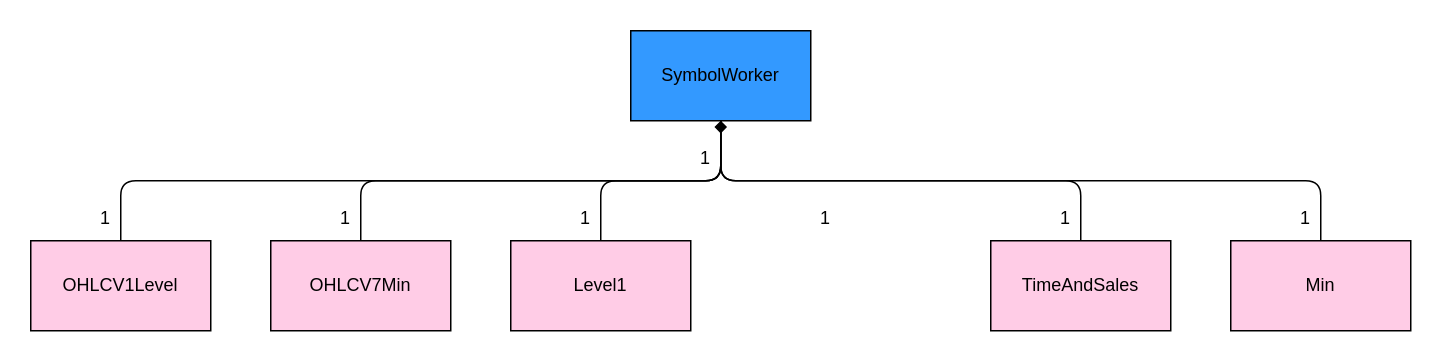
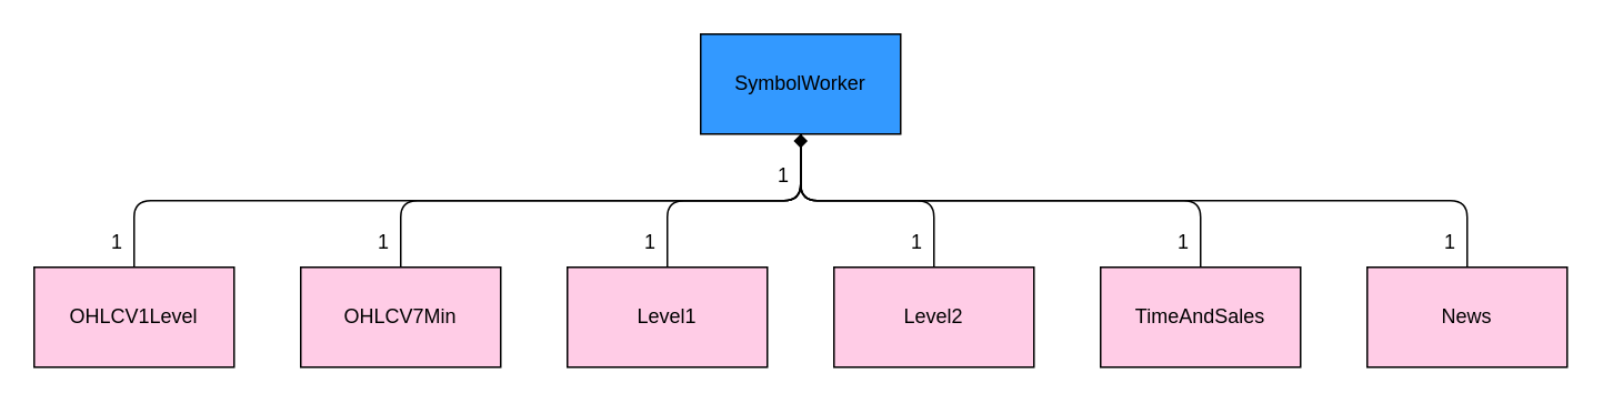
  <mxCell id="0" />
  <mxCell id="1" parent="0" />
  <mxCell id="2" value="SymbolWorker" style="rounded=0;whiteSpace=wrap;html=1;fontColor=#000000;fillColor=#3399FF;" vertex="1" parent="1"><mxGeometry x="420" y="20" width="120" height="60" as="geometry" /></mxCell>
  <mxCell id="3" value="OHLCV1Level" style="rounded=0;whiteSpace=wrap;html=1;fontColor=#000000;fillColor=#FFCCE6;" vertex="1" parent="1"><mxGeometry x="20" y="160" width="120" height="60" as="geometry" /></mxCell>
  <mxCell id="4" value="OHLCV7Min" style="rounded=0;whiteSpace=wrap;html=1;fontColor=#000000;fillColor=#FFCCE6;" vertex="1" parent="1"><mxGeometry x="180" y="160" width="120" height="60" as="geometry" /></mxCell>
  <mxCell id="5" value="Level1" style="rounded=0;whiteSpace=wrap;html=1;fontColor=#000000;fillColor=#FFCCE6;" vertex="1" parent="1"><mxGeometry x="340" y="160" width="120" height="60" as="geometry" /></mxCell>
+ <mxCell id="6" value="Level2" style="rounded=0;whiteSpace=wrap;html=1;fontColor=#000000;fillColor=#FFCCE6;" vertex="1" parent="1"><mxGeometry x="500" y="160" width="120" height="60" as="geometry" /></mxCell>
  <mxCell id="7" value="TimeAndSales" style="rounded=0;whiteSpace=wrap;html=1;fontColor=#000000;fillColor=#FFCCE6;" vertex="1" parent="1"><mxGeometry x="660" y="160" width="120" height="60" as="geometry" /></mxCell>
- <mxCell id="8" value="Min" style="rounded=0;whiteSpace=wrap;html=1;fontColor=#000000;fillColor=#FFCCE6;" vertex="1" parent="1"><mxGeometry x="820" y="160" width="120" height="60" as="geometry" /></mxCell>
+ <mxCell id="8" value="News" style="rounded=0;whiteSpace=wrap;html=1;fontColor=#000000;fillColor=#FFCCE6;" vertex="1" parent="1"><mxGeometry x="820" y="160" width="120" height="60" as="geometry" /></mxCell>
  <mxCell id="9" value="" style="endArrow=none;html=1;fontColor=#000000;exitX=0.5;exitY=0;exitDx=0;exitDy=0;entryX=0.5;entryY=1;entryDx=0;entryDy=0;" edge="1" parent="1" source="3" target="2"><mxGeometry width="50" height="50" relative="1" as="geometry"><mxPoint x="100" y="130" as="sourcePoint" /><mxPoint x="310" y="120" as="targetPoint" /><Array as="points"><mxPoint x="80" y="120" /><mxPoint x="480" y="120" /></Array></mxGeometry></mxCell>
  <mxCell id="10" value="" style="endArrow=none;html=1;fontColor=#000000;exitX=0.5;exitY=1;exitDx=0;exitDy=0;entryX=0.5;entryY=0;entryDx=0;entryDy=0;" edge="1" parent="1" source="2" target="4"><mxGeometry width="50" height="50" relative="1" as="geometry"><mxPoint x="690" y="90" as="sourcePoint" /><mxPoint x="740" y="40" as="targetPoint" /><Array as="points"><mxPoint x="480" y="120" /><mxPoint x="240" y="120" /></Array></mxGeometry></mxCell>
  <mxCell id="11" value="" style="endArrow=diamond;html=1;fontColor=#000000;exitX=0.5;exitY=0;exitDx=0;exitDy=0;entryX=0.5;entryY=1;entryDx=0;entryDy=0;" edge="1" parent="1" source="5" target="2"><mxGeometry width="50" height="50" relative="1" as="geometry"><mxPoint x="680" y="100" as="sourcePoint" /><mxPoint x="730" y="50" as="targetPoint" /><Array as="points"><mxPoint x="400" y="120" /><mxPoint x="480" y="120" /></Array></mxGeometry></mxCell>
+ <mxCell id="12" value="" style="endArrow=none;html=1;fontColor=#000000;entryX=0.5;entryY=1;entryDx=0;entryDy=0;exitX=0.5;exitY=0;exitDx=0;exitDy=0;" edge="1" parent="1" source="6" target="2"><mxGeometry width="50" height="50" relative="1" as="geometry"><mxPoint x="680" y="90" as="sourcePoint" /><mxPoint x="730" y="40" as="targetPoint" /><Array as="points"><mxPoint x="560" y="120" /><mxPoint x="480" y="120" /></Array></mxGeometry></mxCell>
  <mxCell id="13" value="" style="endArrow=none;html=1;fontColor=#000000;exitX=0.5;exitY=1;exitDx=0;exitDy=0;entryX=0.5;entryY=0;entryDx=0;entryDy=0;" edge="1" parent="1" source="2" target="7"><mxGeometry width="50" height="50" relative="1" as="geometry"><mxPoint x="710" y="130" as="sourcePoint" /><mxPoint x="760" y="80" as="targetPoint" /><Array as="points"><mxPoint x="480" y="120" /><mxPoint x="720" y="120" /></Array></mxGeometry></mxCell>
  <mxCell id="14" value="" style="endArrow=none;html=1;fontColor=#000000;exitX=0.5;exitY=1;exitDx=0;exitDy=0;entryX=0.5;entryY=0;entryDx=0;entryDy=0;" edge="1" parent="1" source="2" target="8"><mxGeometry width="50" height="50" relative="1" as="geometry"><mxPoint x="740" y="80" as="sourcePoint" /><mxPoint x="790" y="30" as="targetPoint" /><Array as="points"><mxPoint x="480" y="120" /><mxPoint x="880" y="120" /></Array></mxGeometry></mxCell>
  <mxCell id="15" value="1" style="text;html=1;strokeColor=none;fillColor=none;align=center;verticalAlign=middle;whiteSpace=wrap;rounded=0;fontColor=#000000;" vertex="1" parent="1"><mxGeometry x="220" y="130" width="20" height="30" as="geometry" /></mxCell>
  <mxCell id="16" value="1" style="text;html=1;strokeColor=none;fillColor=none;align=center;verticalAlign=middle;whiteSpace=wrap;rounded=0;fontColor=#000000;" vertex="1" parent="1"><mxGeometry x="60" y="130" width="20" height="30" as="geometry" /></mxCell>
  <mxCell id="17" value="1" style="text;html=1;strokeColor=none;fillColor=none;align=center;verticalAlign=middle;whiteSpace=wrap;rounded=0;fontColor=#000000;" vertex="1" parent="1"><mxGeometry x="460" y="90" width="20" height="30" as="geometry" /></mxCell>
  <mxCell id="18" value="1" style="text;html=1;strokeColor=none;fillColor=none;align=center;verticalAlign=middle;whiteSpace=wrap;rounded=0;fontColor=#000000;" vertex="1" parent="1"><mxGeometry x="380" y="130" width="20" height="30" as="geometry" /></mxCell>
  <mxCell id="19" value="1" style="text;html=1;strokeColor=none;fillColor=none;align=center;verticalAlign=middle;whiteSpace=wrap;rounded=0;fontColor=#000000;" vertex="1" parent="1"><mxGeometry x="860" y="130" width="20" height="30" as="geometry" /></mxCell>
  <mxCell id="20" value="1" style="text;html=1;strokeColor=none;fillColor=none;align=center;verticalAlign=middle;whiteSpace=wrap;rounded=0;fontColor=#000000;" vertex="1" parent="1"><mxGeometry x="700" y="130" width="20" height="30" as="geometry" /></mxCell>
  <mxCell id="21" value="1" style="text;html=1;strokeColor=none;fillColor=none;align=center;verticalAlign=middle;whiteSpace=wrap;rounded=0;fontColor=#000000;" vertex="1" parent="1"><mxGeometry x="540" y="130" width="20" height="30" as="geometry" /></mxCell>
